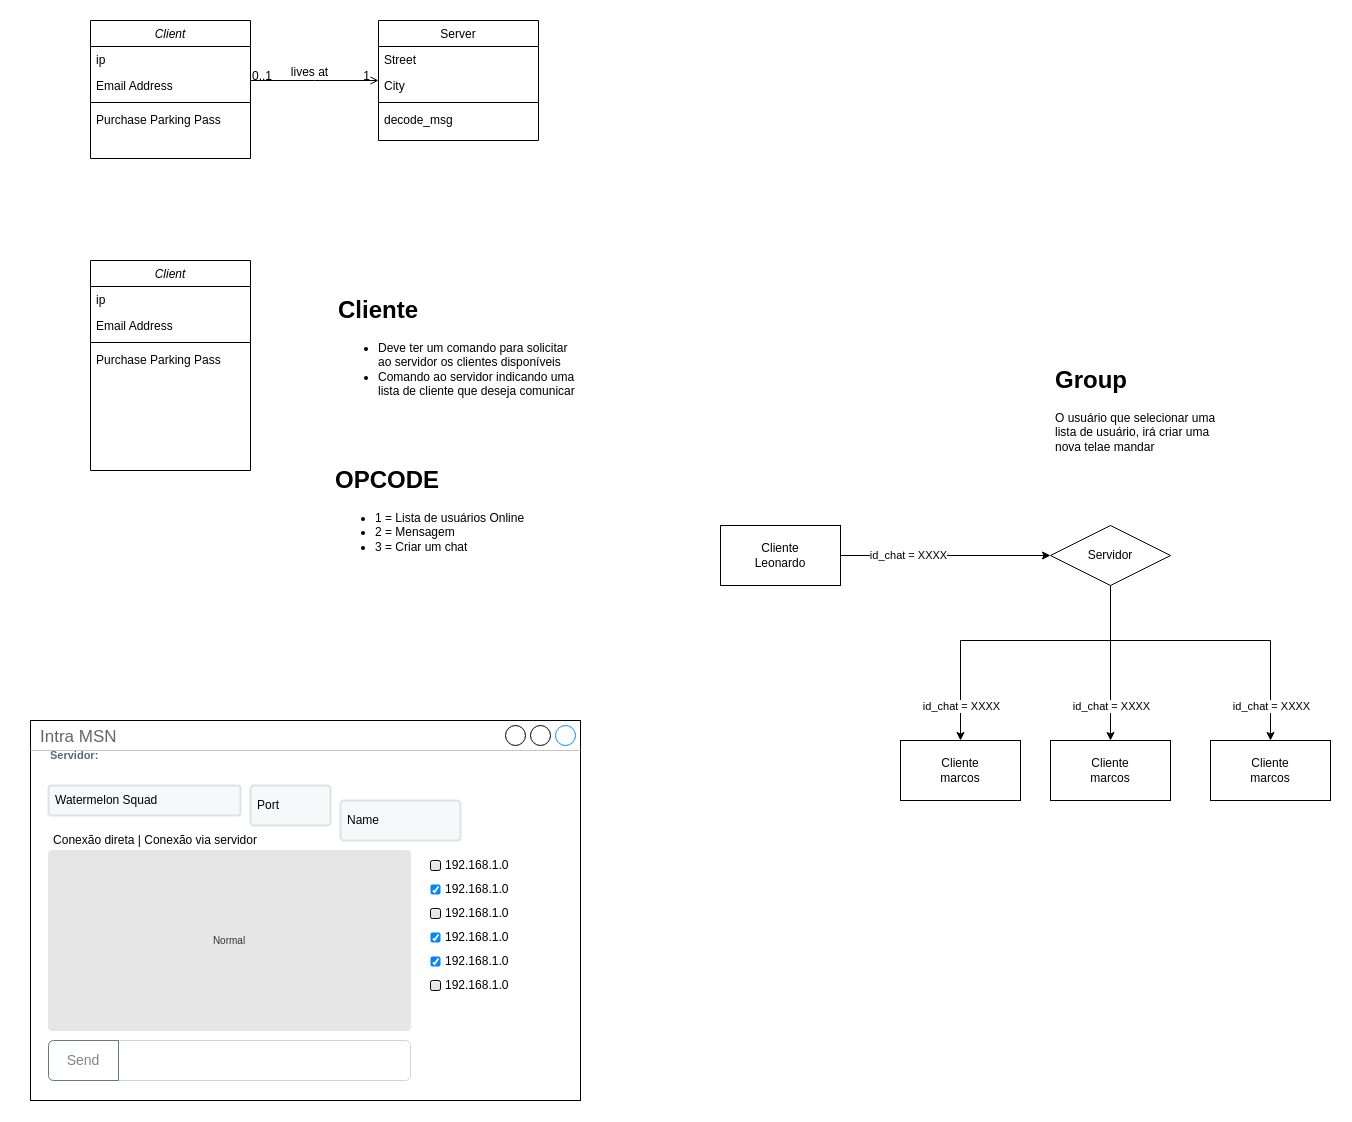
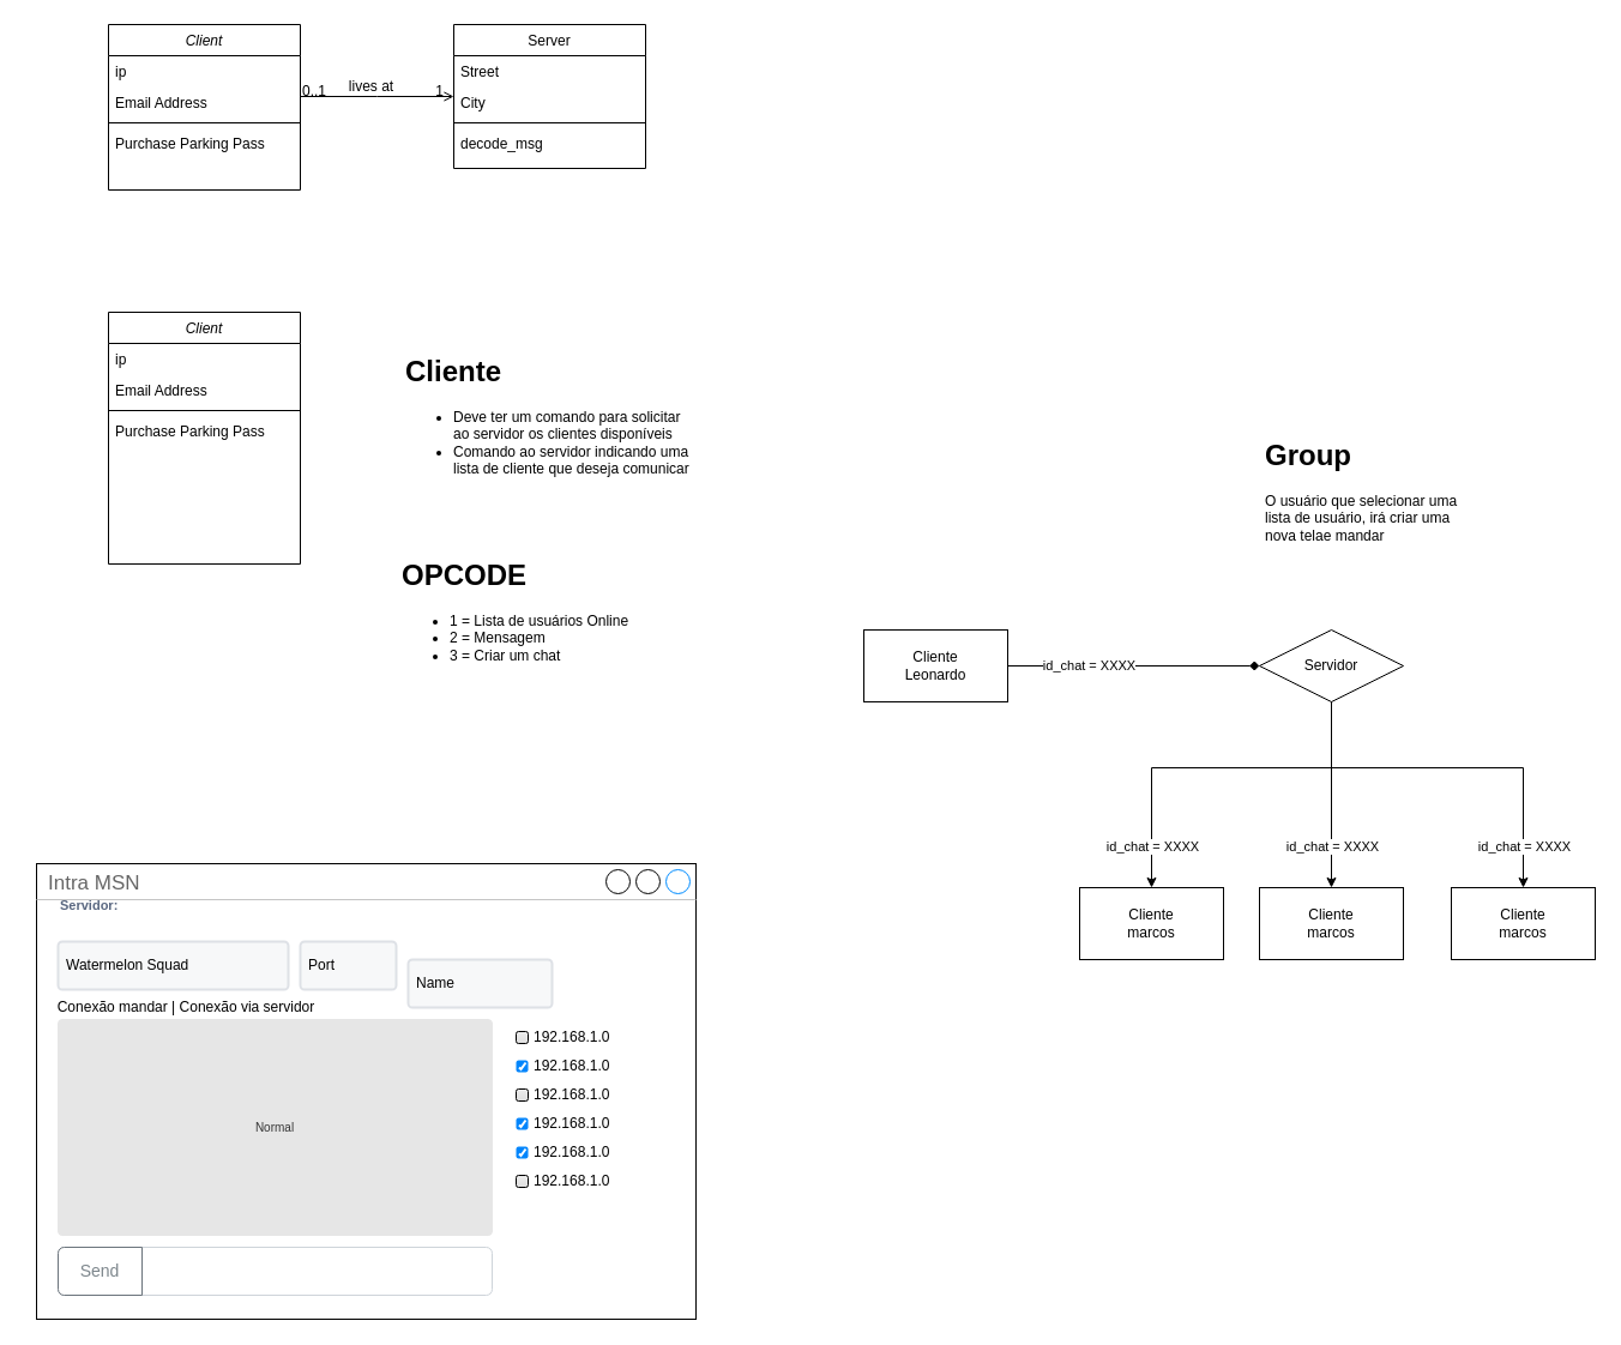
  <mxCell id="0" />
  <mxCell id="1" parent="0" />
  <mxCell id="2" value="Client" style="swimlane;fontStyle=2;align=center;verticalAlign=top;childLayout=stackLayout;horizontal=1;startSize=26;horizontalStack=0;resizeParent=1;resizeLast=0;collapsible=1;marginBottom=0;rounded=0;shadow=0;strokeWidth=1;" parent="1" vertex="1"><mxGeometry x="90" y="20" width="160" height="138" as="geometry"><mxRectangle x="230" y="140" width="160" height="26" as="alternateBounds" /></mxGeometry></mxCell>
  <mxCell id="3" value="ip" style="text;align=left;verticalAlign=top;spacingLeft=4;spacingRight=4;overflow=hidden;rotatable=0;points=[[0,0.5],[1,0.5]];portConstraint=eastwest;" parent="2" vertex="1"><mxGeometry y="26" width="160" height="26" as="geometry" /></mxCell>
  <mxCell id="4" value="Email Address" style="text;align=left;verticalAlign=top;spacingLeft=4;spacingRight=4;overflow=hidden;rotatable=0;points=[[0,0.5],[1,0.5]];portConstraint=eastwest;rounded=0;shadow=0;html=0;" parent="2" vertex="1"><mxGeometry y="52" width="160" height="26" as="geometry" /></mxCell>
  <mxCell id="5" value="" style="line;html=1;strokeWidth=1;align=left;verticalAlign=middle;spacingTop=-1;spacingLeft=3;spacingRight=3;rotatable=0;labelPosition=right;points=[];portConstraint=eastwest;" parent="2" vertex="1"><mxGeometry y="78" width="160" height="8" as="geometry" /></mxCell>
  <mxCell id="6" value="Purchase Parking Pass" style="text;align=left;verticalAlign=top;spacingLeft=4;spacingRight=4;overflow=hidden;rotatable=0;points=[[0,0.5],[1,0.5]];portConstraint=eastwest;" parent="2" vertex="1"><mxGeometry y="86" width="160" height="26" as="geometry" /></mxCell>
  <mxCell id="7" value="Server" style="swimlane;fontStyle=0;align=center;verticalAlign=top;childLayout=stackLayout;horizontal=1;startSize=26;horizontalStack=0;resizeParent=1;resizeLast=0;collapsible=1;marginBottom=0;rounded=0;shadow=0;strokeWidth=1;" parent="1" vertex="1"><mxGeometry x="378" y="20" width="160" height="120" as="geometry"><mxRectangle x="550" y="140" width="160" height="26" as="alternateBounds" /></mxGeometry></mxCell>
  <mxCell id="8" value="Street" style="text;align=left;verticalAlign=top;spacingLeft=4;spacingRight=4;overflow=hidden;rotatable=0;points=[[0,0.5],[1,0.5]];portConstraint=eastwest;" parent="7" vertex="1"><mxGeometry y="26" width="160" height="26" as="geometry" /></mxCell>
  <mxCell id="9" value="City" style="text;align=left;verticalAlign=top;spacingLeft=4;spacingRight=4;overflow=hidden;rotatable=0;points=[[0,0.5],[1,0.5]];portConstraint=eastwest;rounded=0;shadow=0;html=0;" parent="7" vertex="1"><mxGeometry y="52" width="160" height="26" as="geometry" /></mxCell>
  <mxCell id="10" value="" style="line;html=1;strokeWidth=1;align=left;verticalAlign=middle;spacingTop=-1;spacingLeft=3;spacingRight=3;rotatable=0;labelPosition=right;points=[];portConstraint=eastwest;" parent="7" vertex="1"><mxGeometry y="78" width="160" height="8" as="geometry" /></mxCell>
  <mxCell id="11" value="decode_msg" style="text;align=left;verticalAlign=top;spacingLeft=4;spacingRight=4;overflow=hidden;rotatable=0;points=[[0,0.5],[1,0.5]];portConstraint=eastwest;" parent="7" vertex="1"><mxGeometry y="86" width="160" height="26" as="geometry" /></mxCell>
  <mxCell id="12" value="" style="endArrow=open;shadow=0;strokeWidth=1;rounded=0;endFill=1;edgeStyle=elbowEdgeStyle;elbow=vertical;" parent="1" source="2" target="7" edge="1"><mxGeometry x="0.5" y="41" relative="1" as="geometry"><mxPoint x="250" y="92" as="sourcePoint" /><mxPoint x="410" y="92" as="targetPoint" /><mxPoint x="-40" y="32" as="offset" /></mxGeometry></mxCell>
  <mxCell id="13" value="0..1" style="resizable=0;align=left;verticalAlign=bottom;labelBackgroundColor=none;fontSize=12;" parent="12" connectable="0" vertex="1"><mxGeometry x="-1" relative="1" as="geometry"><mxPoint y="4" as="offset" /></mxGeometry></mxCell>
  <mxCell id="14" value="1" style="resizable=0;align=right;verticalAlign=bottom;labelBackgroundColor=none;fontSize=12;" parent="12" connectable="0" vertex="1"><mxGeometry x="1" relative="1" as="geometry"><mxPoint x="-7" y="4" as="offset" /></mxGeometry></mxCell>
  <mxCell id="15" value="lives at" style="text;html=1;resizable=0;points=[];;align=center;verticalAlign=middle;labelBackgroundColor=none;rounded=0;shadow=0;strokeWidth=1;fontSize=12;" parent="12" vertex="1" connectable="0"><mxGeometry x="0.5" y="49" relative="1" as="geometry"><mxPoint x="-38" y="40" as="offset" /></mxGeometry></mxCell>
  <mxCell id="16" value="Client" style="swimlane;fontStyle=2;align=center;verticalAlign=top;childLayout=stackLayout;horizontal=1;startSize=26;horizontalStack=0;resizeParent=1;resizeLast=0;collapsible=1;marginBottom=0;rounded=0;shadow=0;strokeWidth=1;" vertex="1" parent="1"><mxGeometry x="90" y="260" width="160" height="210" as="geometry"><mxRectangle x="230" y="140" width="160" height="26" as="alternateBounds" /></mxGeometry></mxCell>
  <mxCell id="17" value="ip" style="text;align=left;verticalAlign=top;spacingLeft=4;spacingRight=4;overflow=hidden;rotatable=0;points=[[0,0.5],[1,0.5]];portConstraint=eastwest;" vertex="1" parent="16"><mxGeometry y="26" width="160" height="26" as="geometry" /></mxCell>
  <mxCell id="18" value="Email Address" style="text;align=left;verticalAlign=top;spacingLeft=4;spacingRight=4;overflow=hidden;rotatable=0;points=[[0,0.5],[1,0.5]];portConstraint=eastwest;rounded=0;shadow=0;html=0;" vertex="1" parent="16"><mxGeometry y="52" width="160" height="26" as="geometry" /></mxCell>
  <mxCell id="19" value="" style="line;html=1;strokeWidth=1;align=left;verticalAlign=middle;spacingTop=-1;spacingLeft=3;spacingRight=3;rotatable=0;labelPosition=right;points=[];portConstraint=eastwest;" vertex="1" parent="16"><mxGeometry y="78" width="160" height="8" as="geometry" /></mxCell>
  <mxCell id="20" value="Purchase Parking Pass" style="text;align=left;verticalAlign=top;spacingLeft=4;spacingRight=4;overflow=hidden;rotatable=0;points=[[0,0.5],[1,0.5]];portConstraint=eastwest;" vertex="1" parent="16"><mxGeometry y="86" width="160" height="26" as="geometry" /></mxCell>
  <mxCell id="21" value="&lt;h1&gt;Cliente&lt;/h1&gt;&lt;p&gt;&lt;/p&gt;&lt;ul&gt;&lt;li&gt;&lt;span style=&quot;background-color: initial;&quot;&gt;Deve ter um comando para solicitar ao servidor os clientes disponíveis&lt;/span&gt;&lt;/li&gt;&lt;li&gt;&lt;span style=&quot;background-color: initial;&quot;&gt;Comando ao servidor indicando uma lista de cliente que deseja comunicar&lt;/span&gt;&lt;/li&gt;&lt;/ul&gt;&lt;div&gt;&lt;br&gt;&lt;/div&gt;&lt;p&gt;&lt;/p&gt;&lt;p&gt;&lt;sup&gt;&lt;br&gt;&lt;/sup&gt;&lt;/p&gt;" style="text;html=1;strokeColor=none;fillColor=none;spacing=5;spacingTop=-20;whiteSpace=wrap;overflow=hidden;rounded=0;" vertex="1" parent="1"><mxGeometry x="333" y="290" width="250" height="120" as="geometry" /></mxCell>
  <mxCell id="22" value="&lt;h1&gt;OPCODE&lt;/h1&gt;&lt;p&gt;&lt;/p&gt;&lt;ul&gt;&lt;li&gt;1 = Lista de usuários Online&lt;/li&gt;&lt;li&gt;2 = Mensagem&lt;/li&gt;&lt;li&gt;&lt;span style=&quot;background-color: initial;&quot;&gt;3 = Criar um chat&lt;/span&gt;&lt;br&gt;&lt;/li&gt;&lt;/ul&gt;&lt;div&gt;&lt;br&gt;&lt;/div&gt;&lt;p&gt;&lt;/p&gt;&lt;div&gt;&lt;b&gt;Envio de mensagem:&lt;/b&gt;&lt;/div&gt;&lt;div&gt;{&lt;/div&gt;&lt;div&gt;&lt;span style=&quot;&quot;&gt;&#09;&lt;/span&gt;&lt;span style=&quot;white-space: pre;&quot;&gt;&#09;&lt;/span&gt;users: [leonardo , maria, ...]&lt;br&gt;&lt;/div&gt;&lt;div&gt;&lt;span style=&quot;&quot;&gt;&#09;&lt;/span&gt;&lt;span style=&quot;white-space: pre;&quot;&gt;&#09;&lt;/span&gt;payload: &quot;...&quot;&lt;br&gt;&lt;/div&gt;&lt;div&gt;}&lt;/div&gt;&lt;div&gt;&lt;br&gt;&lt;/div&gt;&lt;div&gt;caso a lista de usuários tenha somente um, o SW irá verificar se já existe uma conexão&lt;/div&gt;" style="text;html=1;strokeColor=none;fillColor=none;spacing=5;spacingTop=-20;whiteSpace=wrap;overflow=hidden;rounded=0;" vertex="1" parent="1"><mxGeometry x="330" y="460" width="250" height="120" as="geometry" /></mxCell>
  <mxCell id="23" value="Intra MSN" style="strokeWidth=1;shadow=0;dashed=0;align=center;html=1;shape=mxgraph.mockup.containers.window;align=left;verticalAlign=top;spacingLeft=8;strokeColor2=#008cff;strokeColor3=#c4c4c4;fontColor=#666666;mainText=;fontSize=17;labelBackgroundColor=none;" vertex="1" parent="1"><mxGeometry x="30" y="720" width="550" height="380" as="geometry" /></mxCell>
  <mxCell id="24" value="Servidor:" style="fillColor=none;strokeColor=none;html=1;fontSize=11;fontStyle=0;align=left;fontColor=#596780;fontStyle=1;fontSize=11" vertex="1" parent="1"><mxGeometry x="48" y="745" width="240" height="20" as="geometry" /></mxCell>
- <mxCell id="25" value="Watermelon Squad" style="rounded=1;arcSize=9;fillColor=#F7F8F9;align=left;spacingLeft=5;strokeColor=#DEE1E6;html=1;strokeWidth=2;fontSize=12" vertex="1" parent="1"><mxGeometry x="48" y="785" width="192" height="30" as="geometry" /></mxCell>
+ <mxCell id="25" value="Watermelon Squad" style="rounded=1;arcSize=9;fillColor=#F7F8F9;align=left;spacingLeft=5;strokeColor=#DEE1E6;html=1;strokeWidth=2;fontSize=12" vertex="1" parent="1"><mxGeometry x="48" y="785" width="192" height="40" as="geometry" /></mxCell>
  <mxCell id="26" value="Port" style="rounded=1;arcSize=9;fillColor=#F7F8F9;align=left;spacingLeft=5;strokeColor=#DEE1E6;html=1;strokeWidth=2;fontSize=12" vertex="1" parent="1"><mxGeometry x="250" y="785" width="80" height="40" as="geometry" /></mxCell>
  <mxCell id="27" value="Normal" style="rounded=1;html=1;shadow=0;dashed=0;whiteSpace=wrap;fontSize=10;fillColor=#E6E6E6;align=center;strokeColor=#E6E6E6;fontColor=#333333;arcSize=2;" vertex="1" parent="1"><mxGeometry x="48" y="850" width="362" height="180" as="geometry" /></mxCell>
  <mxCell id="28" value="192.168.1.0" style="html=1;shadow=0;dashed=0;shape=mxgraph.bootstrap.checkbox2;labelPosition=right;verticalLabelPosition=middle;align=left;verticalAlign=middle;gradientColor=#DEDEDE;fillColor=#EDEDED;checked=1;spacing=5;checkedFill=#0085FC;checkedStroke=#ffffff;sketch=0;flipV=0;" vertex="1" parent="1"><mxGeometry x="430" y="884" width="10" height="10" as="geometry" /></mxCell>
  <mxCell id="29" value="&lt;span style=&quot;color: rgb(0, 0, 0);&quot;&gt;192.168.1.0&lt;/span&gt;" style="html=1;shadow=0;dashed=0;shape=mxgraph.bootstrap.checkbox2;labelPosition=right;verticalLabelPosition=middle;align=left;verticalAlign=middle;gradientColor=#DEDEDE;fillColor=#EDEDED;checked=0;spacing=5;fontColor=#6C767D;checkedFill=#0085FC;checkedStroke=#ffffff;sketch=0;flipV=0;" vertex="1" parent="1"><mxGeometry x="430" y="860" width="10" height="10" as="geometry" /></mxCell>
  <mxCell id="30" value="&lt;span style=&quot;color: rgb(0, 0, 0);&quot;&gt;192.168.1.0&lt;/span&gt;" style="html=1;shadow=0;dashed=0;shape=mxgraph.bootstrap.checkbox2;labelPosition=right;verticalLabelPosition=middle;align=left;verticalAlign=middle;gradientColor=#DEDEDE;fillColor=#EDEDED;checked=0;spacing=5;fontColor=#6C767D;checkedFill=#0085FC;checkedStroke=#ffffff;sketch=0;flipV=0;" vertex="1" parent="1"><mxGeometry x="430" y="908" width="10" height="10" as="geometry" /></mxCell>
  <mxCell id="31" value="&lt;span style=&quot;color: rgb(0, 0, 0);&quot;&gt;192.168.1.0&lt;/span&gt;" style="html=1;shadow=0;dashed=0;shape=mxgraph.bootstrap.checkbox2;labelPosition=right;verticalLabelPosition=middle;align=left;verticalAlign=middle;gradientColor=#DEDEDE;fillColor=#EDEDED;checked=0;spacing=5;fontColor=#6C767D;checkedFill=#0085FC;checkedStroke=#ffffff;sketch=0;flipV=0;" vertex="1" parent="1"><mxGeometry x="430" y="980" width="10" height="10" as="geometry" /></mxCell>
  <mxCell id="32" value="192.168.1.0" style="html=1;shadow=0;dashed=0;shape=mxgraph.bootstrap.checkbox2;labelPosition=right;verticalLabelPosition=middle;align=left;verticalAlign=middle;gradientColor=#DEDEDE;fillColor=#EDEDED;checked=1;spacing=5;checkedFill=#0085FC;checkedStroke=#ffffff;sketch=0;flipV=0;" vertex="1" parent="1"><mxGeometry x="430" y="932" width="10" height="10" as="geometry" /></mxCell>
  <mxCell id="33" value="192.168.1.0" style="html=1;shadow=0;dashed=0;shape=mxgraph.bootstrap.checkbox2;labelPosition=right;verticalLabelPosition=middle;align=left;verticalAlign=middle;gradientColor=#DEDEDE;fillColor=#EDEDED;checked=1;spacing=5;checkedFill=#0085FC;checkedStroke=#ffffff;sketch=0;flipV=0;" vertex="1" parent="1"><mxGeometry x="430" y="956" width="10" height="10" as="geometry" /></mxCell>
  <mxCell id="34" value="" style="html=1;shadow=0;dashed=0;shape=mxgraph.bootstrap.rrect;rSize=5;strokeColor=#CED4DA;html=1;whiteSpace=wrap;fillColor=#FFFFFF;fontColor=#7D868C;align=left;spacing=15;spacingLeft=40;fontSize=14;" vertex="1" parent="1"><mxGeometry x="48" y="1040" width="362" height="40" as="geometry" /></mxCell>
  <mxCell id="35" value="Send" style="html=1;shadow=0;dashed=0;shape=mxgraph.bootstrap.leftButton;strokeColor=#6C757D;gradientColor=inherit;fontColor=inherit;fillColor=inherit;rSize=5;perimeter=none;whiteSpace=wrap;resizeHeight=1;fontSize=14;" vertex="1" parent="34"><mxGeometry width="70" height="40" relative="1" as="geometry" /></mxCell>
- <mxCell id="36" value="Conexão direta | Conexão via servidor" style="text;html=1;strokeColor=none;fillColor=none;align=center;verticalAlign=middle;whiteSpace=wrap;rounded=0;" vertex="1" parent="1"><mxGeometry x="20" y="825" width="270" height="30" as="geometry" /></mxCell>
- <mxCell id="37" style="edgeStyle=orthogonalEdgeStyle;rounded=0;orthogonalLoop=1;jettySize=auto;html=1;entryX=0;entryY=0.5;entryDx=0;entryDy=0;" edge="1" parent="1" source="39" target="45"><mxGeometry relative="1" as="geometry" /></mxCell>
+ <mxCell id="36" value="Conexão mandar | Conexão via servidor" style="text;html=1;strokeColor=none;fillColor=none;align=center;verticalAlign=middle;whiteSpace=wrap;rounded=0;" vertex="1" parent="1"><mxGeometry x="20" y="825" width="270" height="30" as="geometry" /></mxCell>
+ <mxCell id="37" style="edgeStyle=orthogonalEdgeStyle;rounded=0;orthogonalLoop=1;jettySize=auto;html=1;entryX=0;entryY=0.5;entryDx=0;entryDy=0;endArrow=diamond;" edge="1" parent="1" source="39" target="45"><mxGeometry relative="1" as="geometry" /></mxCell>
  <mxCell id="38" value="id_chat = XXXX" style="edgeLabel;html=1;align=center;verticalAlign=middle;resizable=0;points=[];" vertex="1" connectable="0" parent="37"><mxGeometry x="-0.359" y="1" relative="1" as="geometry"><mxPoint as="offset" /></mxGeometry></mxCell>
  <mxCell id="39" value="Cliente&lt;br&gt;Leonardo" style="rounded=0;whiteSpace=wrap;html=1;" vertex="1" parent="1"><mxGeometry x="720" y="525" width="120" height="60" as="geometry" /></mxCell>
  <mxCell id="40" style="edgeStyle=orthogonalEdgeStyle;rounded=0;orthogonalLoop=1;jettySize=auto;html=1;" edge="1" parent="1" source="45"><mxGeometry relative="1" as="geometry"><mxPoint x="960" y="740" as="targetPoint" /><Array as="points"><mxPoint x="1110" y="640" /><mxPoint x="960" y="640" /></Array></mxGeometry></mxCell>
  <mxCell id="41" value="id_chat = XXXX" style="edgeLabel;html=1;align=center;verticalAlign=middle;resizable=0;points=[];" vertex="1" connectable="0" parent="40"><mxGeometry x="0.772" relative="1" as="geometry"><mxPoint as="offset" /></mxGeometry></mxCell>
  <mxCell id="42" style="edgeStyle=orthogonalEdgeStyle;rounded=0;orthogonalLoop=1;jettySize=auto;html=1;entryX=0.5;entryY=0;entryDx=0;entryDy=0;" edge="1" parent="1" source="45" target="47"><mxGeometry relative="1" as="geometry" /></mxCell>
  <mxCell id="43" value="&lt;span style=&quot;color: rgba(0, 0, 0, 0); font-family: monospace; font-size: 0px; text-align: start; background-color: rgb(248, 249, 250);&quot;&gt;%3CmxGraphModel%3E%3Croot%3E%3CmxCell%20id%3D%220%22%2F%3E%3CmxCell%20id%3D%221%22%20parent%3D%220%22%2F%3E%3CmxCell%20id%3D%222%22%20value%3D%22id_chat%20%3D%20XXXX%22%20style%3D%22edgeLabel%3Bhtml%3D1%3Balign%3Dcenter%3BverticalAlign%3Dmiddle%3Bresizable%3D0%3Bpoints%3D%5B%5D%3B%22%20vertex%3D%221%22%20connectable%3D%220%22%20parent%3D%221%22%3E%3CmxGeometry%20x%3D%22950%22%20y%3D%22765%22%20as%3D%22geometry%22%2F%3E%3C%2FmxCell%3E%3C%2Froot%3E%3C%2FmxGraphModel%3E&lt;/span&gt;" style="edgeLabel;html=1;align=center;verticalAlign=middle;resizable=0;points=[];" vertex="1" connectable="0" parent="42"><mxGeometry x="0.551" relative="1" as="geometry"><mxPoint as="offset" /></mxGeometry></mxCell>
  <mxCell id="44" style="edgeStyle=orthogonalEdgeStyle;rounded=0;orthogonalLoop=1;jettySize=auto;html=1;entryX=0.5;entryY=0;entryDx=0;entryDy=0;" edge="1" parent="1" source="45" target="49"><mxGeometry relative="1" as="geometry"><Array as="points"><mxPoint x="1110" y="640" /><mxPoint x="1270" y="640" /></Array></mxGeometry></mxCell>
  <mxCell id="45" value="Servidor" style="rhombus;whiteSpace=wrap;html=1;" vertex="1" parent="1"><mxGeometry x="1050" y="525" width="120" height="60" as="geometry" /></mxCell>
  <mxCell id="46" value="Cliente&lt;br&gt;marcos" style="rounded=0;whiteSpace=wrap;html=1;" vertex="1" parent="1"><mxGeometry x="900" y="740" width="120" height="60" as="geometry" /></mxCell>
  <mxCell id="47" value="Cliente&lt;br&gt;marcos" style="rounded=0;whiteSpace=wrap;html=1;" vertex="1" parent="1"><mxGeometry x="1050" y="740" width="120" height="60" as="geometry" /></mxCell>
  <mxCell id="48" value="id_chat = XXXX" style="edgeLabel;html=1;align=center;verticalAlign=middle;resizable=0;points=[];" vertex="1" connectable="0" parent="1"><mxGeometry x="1110" y="705" as="geometry" /></mxCell>
  <mxCell id="49" value="Cliente&lt;br&gt;marcos" style="rounded=0;whiteSpace=wrap;html=1;" vertex="1" parent="1"><mxGeometry x="1210" y="740" width="120" height="60" as="geometry" /></mxCell>
  <mxCell id="50" value="id_chat = XXXX" style="edgeLabel;html=1;align=center;verticalAlign=middle;resizable=0;points=[];" vertex="1" connectable="0" parent="1"><mxGeometry x="1270" y="705" as="geometry" /></mxCell>
  <mxCell id="51" value="&lt;h1&gt;Group&lt;/h1&gt;&lt;p&gt;O usuário que selecionar uma lista de usuário, irá criar uma nova telae mandar&amp;nbsp;&lt;/p&gt;" style="text;html=1;strokeColor=none;fillColor=none;spacing=5;spacingTop=-20;whiteSpace=wrap;overflow=hidden;rounded=0;" vertex="1" parent="1"><mxGeometry x="1050" y="360" width="190" height="120" as="geometry" /></mxCell>
  <mxCell id="52" value="Name" style="rounded=1;arcSize=9;fillColor=#F7F8F9;align=left;spacingLeft=5;strokeColor=#DEE1E6;html=1;strokeWidth=2;fontSize=12" vertex="1" parent="1"><mxGeometry x="340" y="800" width="120" height="40" as="geometry" /></mxCell>
